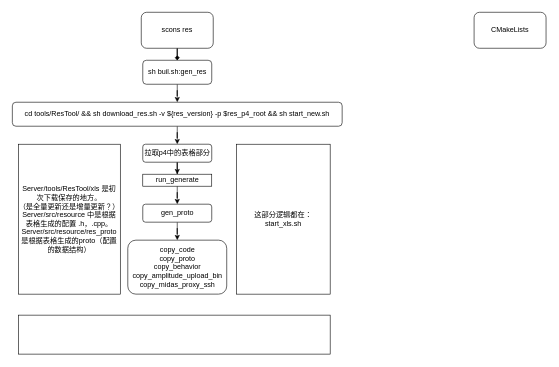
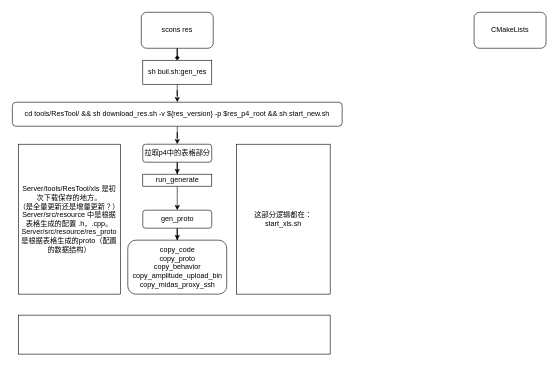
  <mxCell id="0" />
  <mxCell id="1" parent="0" />
  <mxCell id="2" value="" style="edgeStyle=orthogonalEdgeStyle;rounded=0;orthogonalLoop=1;jettySize=auto;html=1;endArrow=diamond;" edge="1" parent="1" source="3" target="5"><mxGeometry relative="1" as="geometry" /></mxCell>
  <mxCell id="3" value="scons res" style="rounded=1;whiteSpace=wrap;html=1;" vertex="1" parent="1"><mxGeometry x="235" y="20" width="120" height="60" as="geometry" /></mxCell>
  <mxCell id="4" value="" style="edgeStyle=orthogonalEdgeStyle;rounded=0;orthogonalLoop=1;jettySize=auto;html=1;" edge="1" parent="1" source="5" target="7"><mxGeometry relative="1" as="geometry" /></mxCell>
- <mxCell id="5" value="sh buil.sh:gen_res" style="whiteSpace=wrap;html=1;rounded=1;" vertex="1" parent="1"><mxGeometry x="237.5" y="100" width="115" height="40" as="geometry" /></mxCell>
+ <mxCell id="5" value="sh buil.sh:gen_res" style="whiteSpace=wrap;html=1;rounded=0;" vertex="1" parent="1"><mxGeometry x="237.5" y="100" width="115" height="40" as="geometry" /></mxCell>
  <mxCell id="6" style="edgeStyle=orthogonalEdgeStyle;rounded=0;orthogonalLoop=1;jettySize=auto;html=1;entryX=0.5;entryY=0;entryDx=0;entryDy=0;" edge="1" parent="1" source="7" target="9"><mxGeometry relative="1" as="geometry" /></mxCell>
  <mxCell id="7" value="&lt;span style=&quot;font-size: 12px;&quot;&gt;cd tools/ResTool/ &amp;amp;&amp;amp; sh download_res.sh -v ${res_version} -p $res_p4_root &amp;amp;&amp;amp; sh start_new.sh&lt;/span&gt;" style="whiteSpace=wrap;html=1;rounded=1;" vertex="1" parent="1"><mxGeometry x="20" y="170" width="550" height="40" as="geometry" /></mxCell>
  <mxCell id="8" value="" style="edgeStyle=orthogonalEdgeStyle;rounded=0;orthogonalLoop=1;jettySize=auto;html=1;" edge="1" parent="1" source="9" target="11"><mxGeometry relative="1" as="geometry" /></mxCell>
  <mxCell id="9" value="拉取p4中的表格部分" style="rounded=1;whiteSpace=wrap;html=1;" vertex="1" parent="1"><mxGeometry x="237.5" y="240" width="115" height="30" as="geometry" /></mxCell>
  <mxCell id="10" value="" style="edgeStyle=orthogonalEdgeStyle;rounded=0;orthogonalLoop=1;jettySize=auto;html=1;" edge="1" parent="1" source="11" target="13"><mxGeometry relative="1" as="geometry" /></mxCell>
  <mxCell id="11" value="&lt;span style=&quot;font-size: 12px;&quot;&gt;run_generate&lt;/span&gt;" style="whiteSpace=wrap;html=1;rounded=0;" vertex="1" parent="1"><mxGeometry x="237.5" y="290" width="115" height="20" as="geometry" /></mxCell>
  <mxCell id="12" value="" style="edgeStyle=orthogonalEdgeStyle;rounded=0;orthogonalLoop=1;jettySize=auto;html=1;" edge="1" parent="1" source="13" target="14"><mxGeometry relative="1" as="geometry" /></mxCell>
- <mxCell id="13" value="&lt;span style=&quot;font-size: 12px;&quot;&gt;gen_proto&lt;/span&gt;" style="whiteSpace=wrap;html=1;rounded=1;" vertex="1" parent="1"><mxGeometry x="237.5" y="340" width="115" height="30" as="geometry" /></mxCell>
+ <mxCell id="13" value="&lt;span style=&quot;font-size: 12px;&quot;&gt;gen_proto&lt;/span&gt;" style="whiteSpace=wrap;html=1;rounded=1;" vertex="1" parent="1"><mxGeometry x="237.5" y="350" width="115" height="30" as="geometry" /></mxCell>
  <mxCell id="14" value="&lt;span style=&quot;font-size: 12px;&quot;&gt;copy_code&lt;/span&gt;&lt;div&gt;&lt;span style=&quot;font-size: 12px;&quot;&gt;copy_proto&lt;/span&gt;&lt;/div&gt;&lt;div&gt;&lt;span style=&quot;font-size: 12px;&quot;&gt;copy_behavior&lt;/span&gt;&lt;/div&gt;&lt;div&gt;&lt;span style=&quot;font-size: 12px;&quot;&gt;copy_amplitude_upload_bin&lt;/span&gt;&lt;/div&gt;&lt;div&gt;&lt;span style=&quot;font-size: 12px;&quot;&gt;copy_midas_proxy_ssh&lt;/span&gt;&lt;/div&gt;" style="whiteSpace=wrap;html=1;rounded=1;" vertex="1" parent="1"><mxGeometry x="212.5" y="400" width="165" height="90" as="geometry" /></mxCell>
  <mxCell id="15" value="&lt;div&gt;&lt;span style=&quot;font-size: 12px;&quot;&gt;这部分逻辑都在：&lt;/span&gt;&lt;/div&gt;&lt;span style=&quot;font-size: 12px;&quot;&gt;start_xls.sh&lt;/span&gt;" style="rounded=0;whiteSpace=wrap;html=1;" vertex="1" parent="1"><mxGeometry x="394" y="240" width="156" height="250" as="geometry" /></mxCell>
  <mxCell id="16" value="&lt;span style=&quot;font-size: 12px;&quot;&gt;Server/tools/ResTool/xls 是初次下载保存的地方。&lt;/span&gt;&lt;div&gt;&lt;span style=&quot;font-size: 12px;&quot;&gt;（是全量更新还是增量更新？）&lt;/span&gt;&lt;/div&gt;&lt;div&gt;&lt;span style=&quot;font-size: 12px;&quot;&gt;Server/src/resource 中是根据表格生成的配置 .h，.cpp。&lt;/span&gt;&lt;/div&gt;&lt;div&gt;&lt;span style=&quot;font-size: 12px;&quot;&gt;Server/src/resource/res_proto 是根据表格生成的proto（配置的数据结构）&lt;/span&gt;&lt;/div&gt;" style="rounded=0;whiteSpace=wrap;html=1;" vertex="1" parent="1"><mxGeometry x="30" y="240" width="170" height="250" as="geometry" /></mxCell>
  <mxCell id="17" value="" style="rounded=0;whiteSpace=wrap;html=1;" vertex="1" parent="1"><mxGeometry x="30" y="525" width="520" height="65" as="geometry" /></mxCell>
  <mxCell id="18" value="CMakeLists" style="rounded=1;whiteSpace=wrap;html=1;" vertex="1" parent="1"><mxGeometry x="790" y="20" width="120" height="60" as="geometry" /></mxCell>
